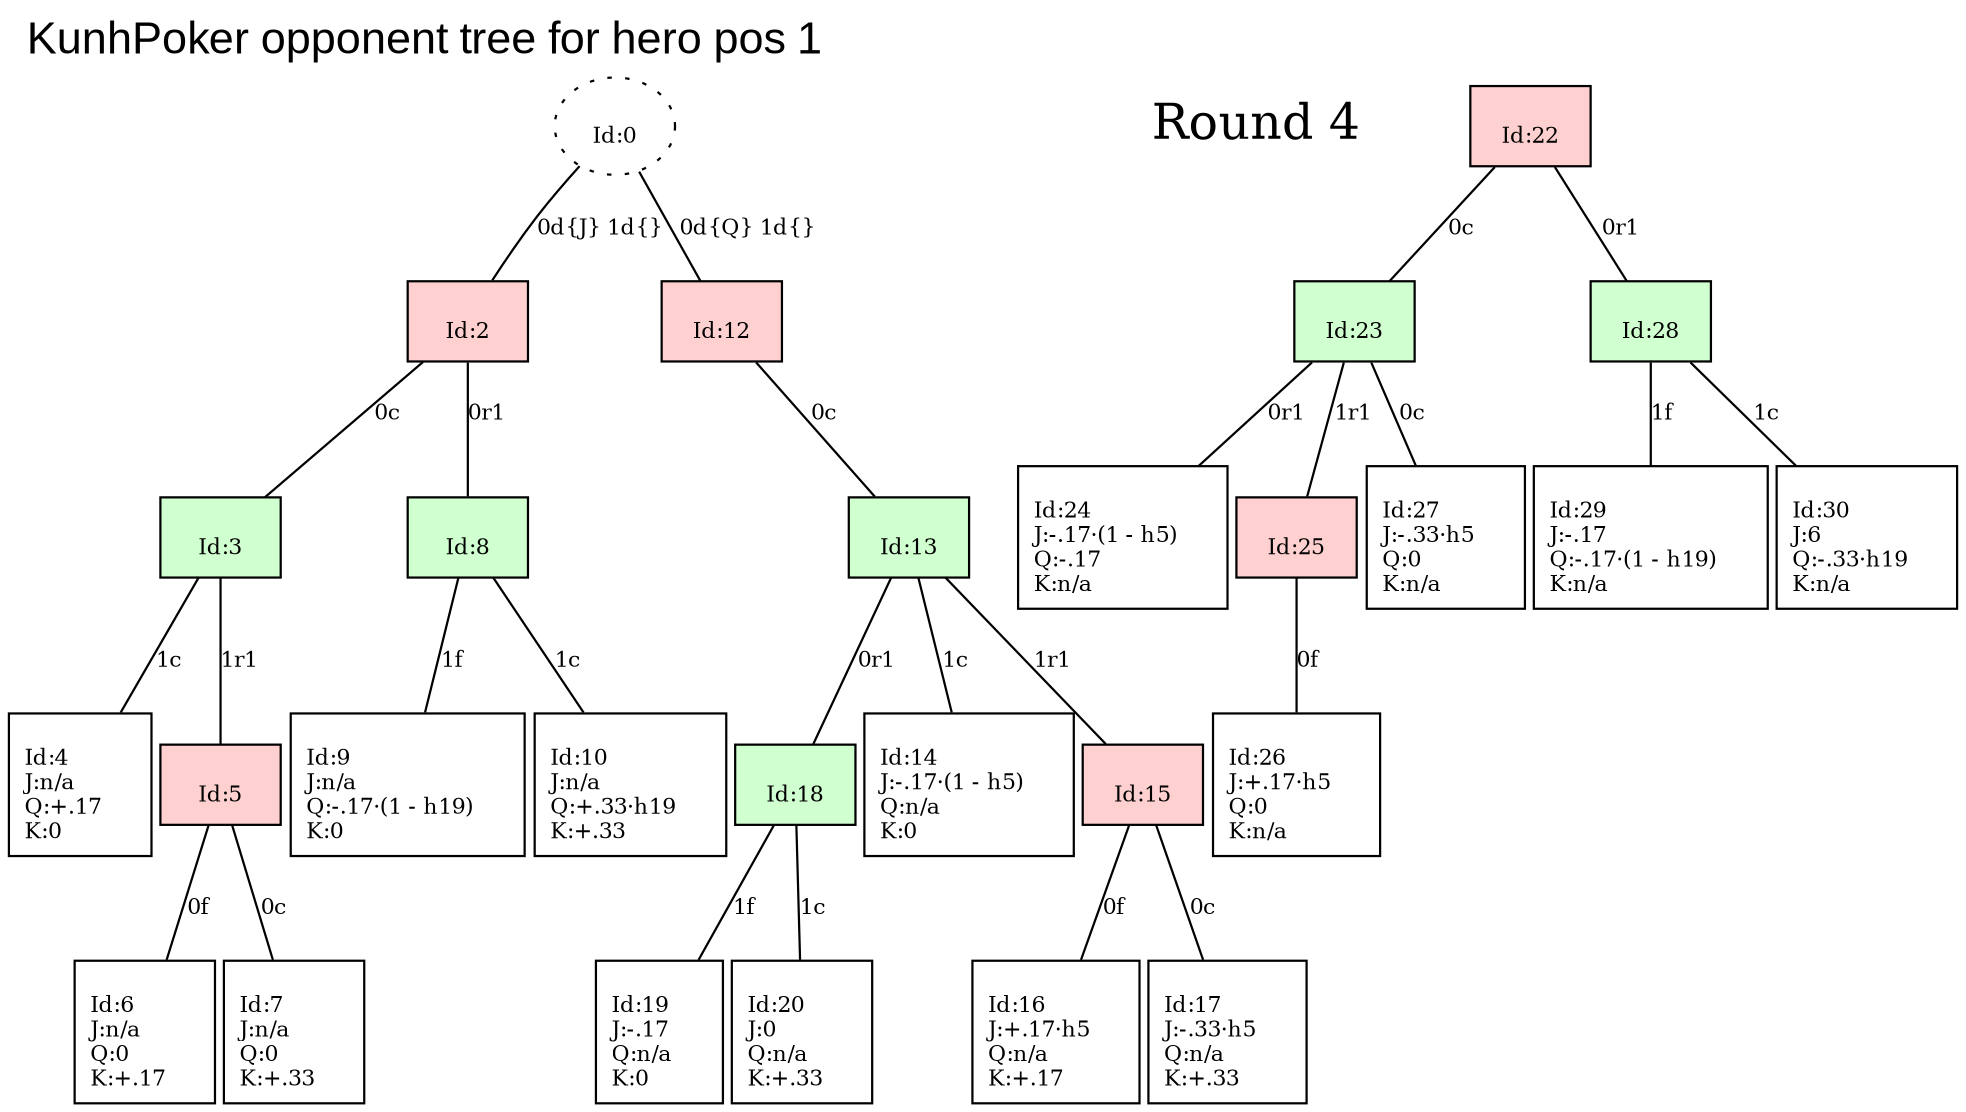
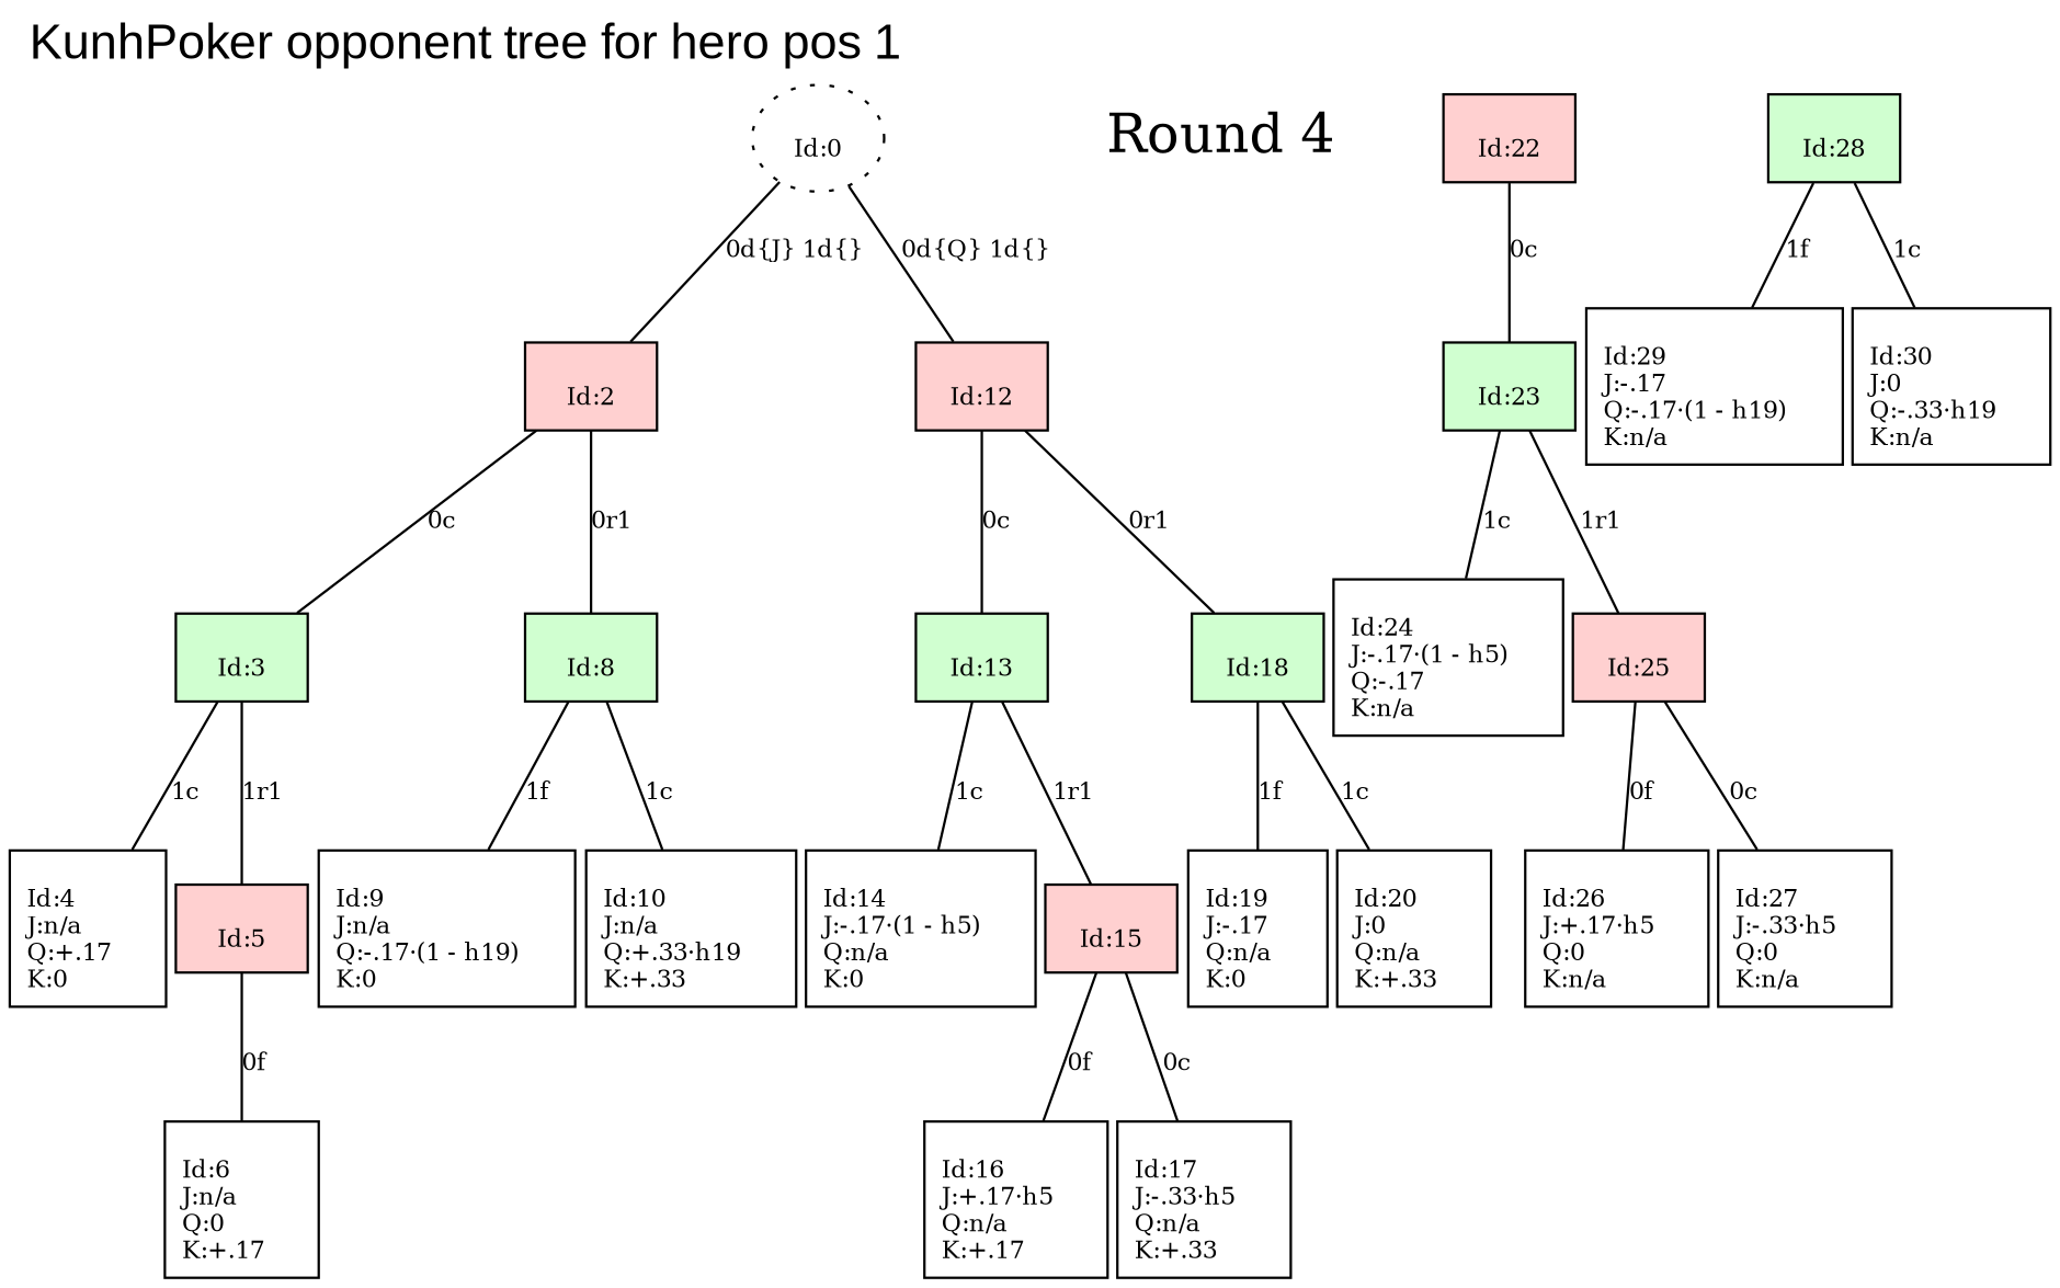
  digraph {
    fontname=arial
    fontsize=20
    label="KunhPoker opponent tree for hero pos 1"
    labeljust=l
    labelloc=t
    nodesep=0.05
    node [fillcolor="#FFFFFF" fontsize=10 margin="0.1,0.05" shape=box style=filled]
    edge [arrowhead=none fontsize=10]
    n1 [label=<<BR ALIGN="LEFT"/>Id:0<BR ALIGN="LEFT"/>> shape=ellipse style="filled, dotted"]
    n2 [fontsize=22 label="Round 4" peripheries=0 style=bold fillcolor="" margin="" shape=""]
    n3 [fillcolor="#FFD0D0" label=<<BR ALIGN="LEFT"/>Id:2<BR ALIGN="LEFT"/>>]
    n4 [fillcolor="#FFD0D0" label=<<BR ALIGN="LEFT"/>Id:12<BR ALIGN="LEFT"/>>]
    n5 [label=<<BR ALIGN="LEFT"/>Id:4<BR ALIGN="LEFT"/>J:n/a     <BR ALIGN="LEFT"/>Q:+.17     <BR ALIGN="LEFT"/>K:0     <BR ALIGN="LEFT"/>>]
    n6 [fillcolor="#D0FFD0" label=<<BR ALIGN="LEFT"/>Id:3<BR ALIGN="LEFT"/>>]
    n7 [fillcolor="#FFD0D0" label=<<BR ALIGN="LEFT"/>Id:5<BR ALIGN="LEFT"/>>]
    n8 [label=<<BR ALIGN="LEFT"/>Id:6<BR ALIGN="LEFT"/>J:n/a     <BR ALIGN="LEFT"/>Q:0     <BR ALIGN="LEFT"/>K:+.17     <BR ALIGN="LEFT"/>>]
-   n9 [label=<<BR ALIGN="LEFT"/>Id:7<BR ALIGN="LEFT"/>J:n/a     <BR ALIGN="LEFT"/>Q:0     <BR ALIGN="LEFT"/>K:+.33     <BR ALIGN="LEFT"/>>]
    n10 [fillcolor="#D0FFD0" label=<<BR ALIGN="LEFT"/>Id:8<BR ALIGN="LEFT"/>>]
    n11 [label=<<BR ALIGN="LEFT"/>Id:9<BR ALIGN="LEFT"/>J:n/a     <BR ALIGN="LEFT"/>Q:-.17·(1 - h19)     <BR ALIGN="LEFT"/>K:0     <BR ALIGN="LEFT"/>>]
    n12 [label=<<BR ALIGN="LEFT"/>Id:10<BR ALIGN="LEFT"/>J:n/a     <BR ALIGN="LEFT"/>Q:+.33·h19     <BR ALIGN="LEFT"/>K:+.33     <BR ALIGN="LEFT"/>>]
    n13 [fillcolor="#D0FFD0" label=<<BR ALIGN="LEFT"/>Id:13<BR ALIGN="LEFT"/>>]
    n14 [fillcolor="#D0FFD0" label=<<BR ALIGN="LEFT"/>Id:18<BR ALIGN="LEFT"/>>]
    n15 [fillcolor="#FFD0D0" label=<<BR ALIGN="LEFT"/>Id:22<BR ALIGN="LEFT"/>>]
    n16 [fillcolor="#D0FFD0" label=<<BR ALIGN="LEFT"/>Id:23<BR ALIGN="LEFT"/>>]
    n17 [fillcolor="#D0FFD0" label=<<BR ALIGN="LEFT"/>Id:28<BR ALIGN="LEFT"/>>]
    n18 [label=<<BR ALIGN="LEFT"/>Id:14<BR ALIGN="LEFT"/>J:-.17·(1 - h5)     <BR ALIGN="LEFT"/>Q:n/a     <BR ALIGN="LEFT"/>K:0     <BR ALIGN="LEFT"/>>]
    n19 [fillcolor="#FFD0D0" label=<<BR ALIGN="LEFT"/>Id:15<BR ALIGN="LEFT"/>>]
    n20 [label=<<BR ALIGN="LEFT"/>Id:16<BR ALIGN="LEFT"/>J:+.17·h5     <BR ALIGN="LEFT"/>Q:n/a     <BR ALIGN="LEFT"/>K:+.17     <BR ALIGN="LEFT"/>>]
    n21 [label=<<BR ALIGN="LEFT"/>Id:17<BR ALIGN="LEFT"/>J:-.33·h5     <BR ALIGN="LEFT"/>Q:n/a     <BR ALIGN="LEFT"/>K:+.33     <BR ALIGN="LEFT"/>>]
    n22 [label=<<BR ALIGN="LEFT"/>Id:19<BR ALIGN="LEFT"/>J:-.17     <BR ALIGN="LEFT"/>Q:n/a     <BR ALIGN="LEFT"/>K:0     <BR ALIGN="LEFT"/>>]
    n23 [label=<<BR ALIGN="LEFT"/>Id:20<BR ALIGN="LEFT"/>J:0     <BR ALIGN="LEFT"/>Q:n/a     <BR ALIGN="LEFT"/>K:+.33     <BR ALIGN="LEFT"/>>]
    n24 [label=<<BR ALIGN="LEFT"/>Id:24<BR ALIGN="LEFT"/>J:-.17·(1 - h5)     <BR ALIGN="LEFT"/>Q:-.17     <BR ALIGN="LEFT"/>K:n/a     <BR ALIGN="LEFT"/>>]
    n25 [fillcolor="#FFD0D0" label=<<BR ALIGN="LEFT"/>Id:25<BR ALIGN="LEFT"/>>]
    n26 [label=<<BR ALIGN="LEFT"/>Id:26<BR ALIGN="LEFT"/>J:+.17·h5     <BR ALIGN="LEFT"/>Q:0     <BR ALIGN="LEFT"/>K:n/a     <BR ALIGN="LEFT"/>>]
    n27 [label=<<BR ALIGN="LEFT"/>Id:27<BR ALIGN="LEFT"/>J:-.33·h5     <BR ALIGN="LEFT"/>Q:0     <BR ALIGN="LEFT"/>K:n/a     <BR ALIGN="LEFT"/>>]
    n28 [label=<<BR ALIGN="LEFT"/>Id:29<BR ALIGN="LEFT"/>J:-.17     <BR ALIGN="LEFT"/>Q:-.17·(1 - h19)     <BR ALIGN="LEFT"/>K:n/a     <BR ALIGN="LEFT"/>>]
-   n29 [label=<<BR ALIGN="LEFT"/>Id:30<BR ALIGN="LEFT"/>J:6     <BR ALIGN="LEFT"/>Q:-.33·h19     <BR ALIGN="LEFT"/>K:n/a     <BR ALIGN="LEFT"/>>]
+   n29 [label=<<BR ALIGN="LEFT"/>Id:30<BR ALIGN="LEFT"/>J:0     <BR ALIGN="LEFT"/>Q:-.33·h19     <BR ALIGN="LEFT"/>K:n/a     <BR ALIGN="LEFT"/>>]
    subgraph sub_1 {
      rank=same
      n1
      n2
    }
    n1 -> n3 [label="0d{J} 1d{}"]
    n1 -> n4 [label="0d{Q} 1d{}"]
    n3 -> n6 [label="0c"]
    n3 -> n10 [label="0r1"]
    n4 -> n13 [label="0c"]
-   n13 -> n14 [label="0r1"]
+   n4 -> n14 [label="0r1"]
    n6 -> n5 [label="1c"]
    n6 -> n7 [label="1r1"]
    n7 -> n8 [label="0f"]
-   n7 -> n9 [label="0c"]
    n10 -> n11 [label="1f"]
    n10 -> n12 [label="1c"]
    n13 -> n18 [label="1c"]
    n13 -> n19 [label="1r1"]
    n14 -> n22 [label="1f"]
    n14 -> n23 [label="1c"]
    n15 -> n16 [label="0c"]
-   n15 -> n17 [label="0r1"]
-   n16 -> n24 [label="0r1"]
+   n16 -> n24 [label="1c"]
    n16 -> n25 [label="1r1"]
    n17 -> n28 [label="1f"]
    n17 -> n29 [label="1c"]
    n19 -> n20 [label="0f"]
    n19 -> n21 [label="0c"]
    n25 -> n26 [label="0f"]
-   n16 -> n27 [label="0c"]
+   n25 -> n27 [label="0c"]
  }
